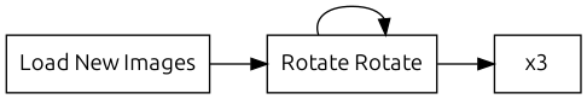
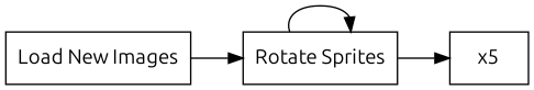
  digraph {
    fontname=Ubuntu
    rankdir=LR
    node [fontname=Ubuntu shape=box]
    edge [fontname=Ubuntu]
    n1 [label="Load New Images"]
-   n2 [label="Rotate Rotate"]
-   x3 [labal="Draw Sprites"]
+   n2 [label="Rotate Sprites"]
+   x3 [labal="Draw Sprites" label=x5]
    n1 -> n2
    n2 -> n2
    n2 -> x3
  }
